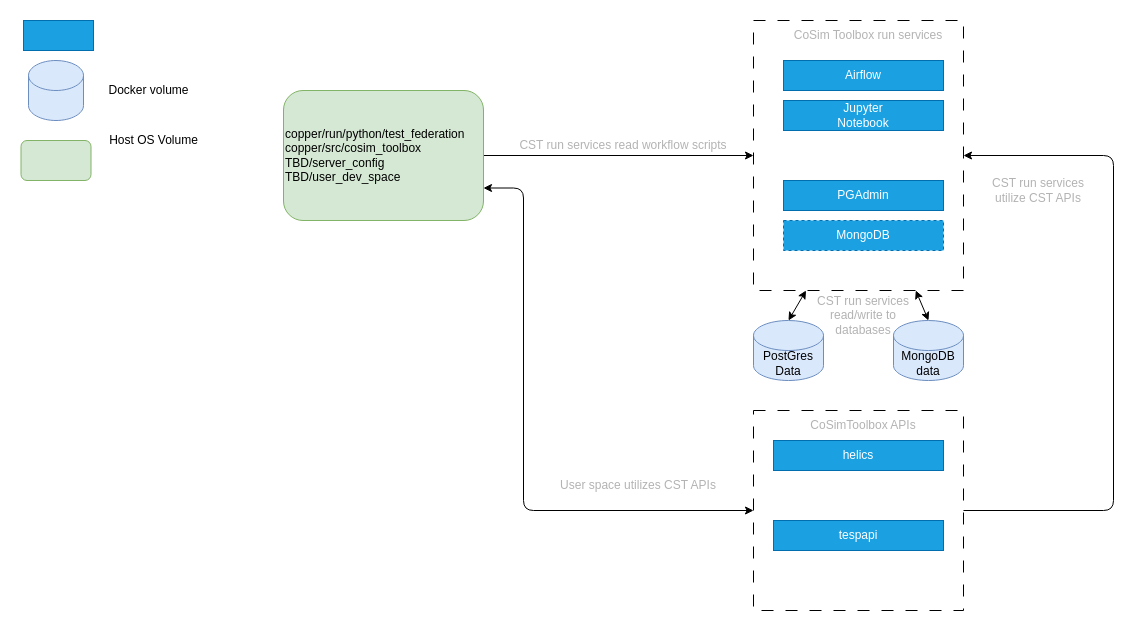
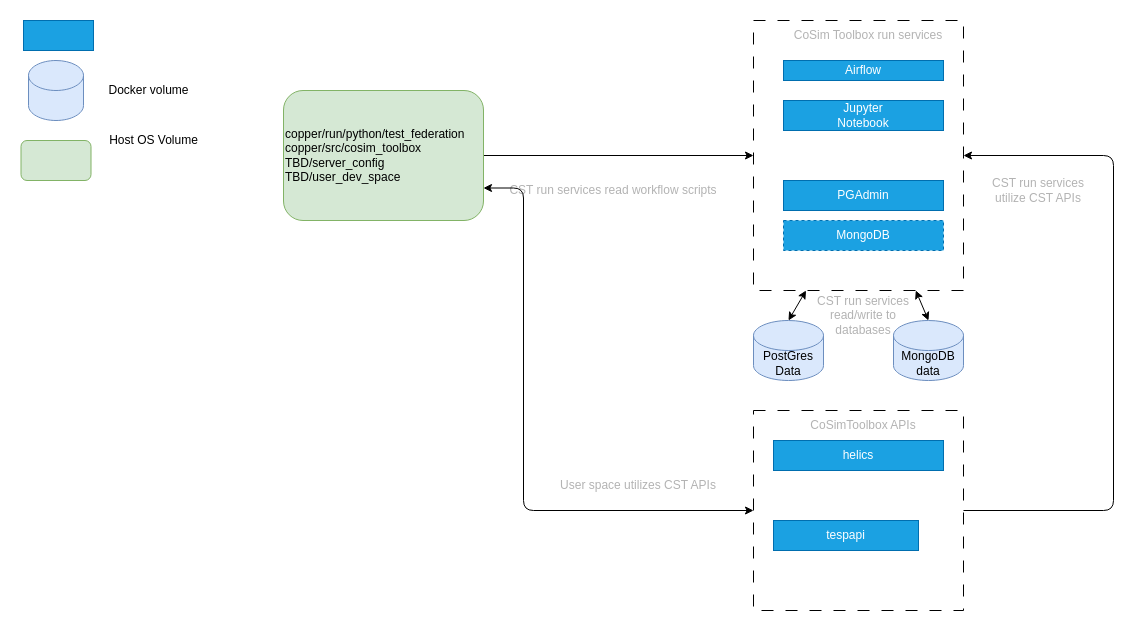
  <mxCell id="0" />
  <mxCell id="1" parent="0" />
  <mxCell id="2" value="" style="rounded=0;whiteSpace=wrap;html=1;fontColor=#000000;fillColor=none;dashed=1;dashPattern=12 12;" vertex="1" parent="1"><mxGeometry x="753" y="410" width="210" height="200" as="geometry" /></mxCell>
  <mxCell id="3" style="edgeStyle=elbowEdgeStyle;html=1;exitX=1;exitY=0.5;exitDx=0;exitDy=0;entryX=1;entryY=0.5;entryDx=0;entryDy=0;fontColor=#B3B3B3;startArrow=classic;startFill=1;endArrow=none;endFill=0;" edge="1" parent="1" source="4" target="2"><mxGeometry relative="1" as="geometry"><Array as="points"><mxPoint x="1113" y="300" /></Array></mxGeometry></mxCell>
  <mxCell id="4" value="" style="rounded=0;whiteSpace=wrap;html=1;fontColor=#000000;fillColor=none;dashed=1;dashPattern=12 12;" vertex="1" parent="1"><mxGeometry x="753" y="20" width="210" height="270" as="geometry" /></mxCell>
  <mxCell id="5" value="" style="rounded=0;whiteSpace=wrap;html=1;fillColor=#1ba1e2;fontColor=#ffffff;strokeColor=#006EAF;" vertex="1" parent="1"><mxGeometry x="23" y="20" width="70" height="30" as="geometry" /></mxCell>
  <mxCell id="6" value="" style="shape=cylinder3;whiteSpace=wrap;html=1;boundedLbl=1;backgroundOutline=1;size=15;fillColor=#dae8fc;strokeColor=#6c8ebf;" vertex="1" parent="1"><mxGeometry x="28" y="60" width="55" height="60" as="geometry" /></mxCell>
  <mxCell id="7" value="Docker volume" style="text;html=1;align=center;verticalAlign=middle;resizable=0;points=[];autosize=1;strokeColor=none;fillColor=none;" vertex="1" parent="1"><mxGeometry x="98" y="75" width="100" height="30" as="geometry" /></mxCell>
  <mxCell id="8" value="" style="rounded=1;whiteSpace=wrap;html=1;fillColor=#d5e8d4;strokeColor=#82b366;" vertex="1" parent="1"><mxGeometry x="20.5" y="140" width="70" height="40" as="geometry" /></mxCell>
  <mxCell id="9" value="Host OS Volume" style="text;html=1;align=center;verticalAlign=middle;resizable=0;points=[];autosize=1;strokeColor=none;fillColor=none;" vertex="1" parent="1"><mxGeometry x="98" y="125" width="110" height="30" as="geometry" /></mxCell>
- <mxCell id="10" value="Airflow" style="rounded=0;whiteSpace=wrap;html=1;fillColor=#1ba1e2;fontColor=#ffffff;strokeColor=#006EAF;" vertex="1" parent="1"><mxGeometry x="783" y="60" width="160" height="30" as="geometry" /></mxCell>
+ <mxCell id="10" value="Airflow" style="rounded=0;whiteSpace=wrap;html=1;fillColor=#1ba1e2;fontColor=#ffffff;strokeColor=#006EAF;" vertex="1" parent="1"><mxGeometry x="783" y="60" width="160" height="20" as="geometry" /></mxCell>
  <mxCell id="11" value="Jupyter&lt;br&gt;Notebook" style="rounded=0;whiteSpace=wrap;html=1;fillColor=#1ba1e2;fontColor=#ffffff;strokeColor=#006EAF;" vertex="1" parent="1"><mxGeometry x="783" y="100" width="160" height="30" as="geometry" /></mxCell>
  <mxCell id="12" style="edgeStyle=none;html=1;exitX=0.5;exitY=0;exitDx=0;exitDy=0;exitPerimeter=0;entryX=0.25;entryY=1;entryDx=0;entryDy=0;fontColor=#000000;startArrow=classic;startFill=1;" edge="1" parent="1" source="13" target="4"><mxGeometry relative="1" as="geometry" /></mxCell>
  <mxCell id="13" value="&lt;font color=&quot;#000000&quot;&gt;PostGres&lt;br&gt;Data&lt;br&gt;&lt;/font&gt;" style="shape=cylinder3;whiteSpace=wrap;html=1;boundedLbl=1;backgroundOutline=1;size=15;fillColor=#dae8fc;strokeColor=#6c8ebf;" vertex="1" parent="1"><mxGeometry x="753" y="320" width="70" height="60" as="geometry" /></mxCell>
  <mxCell id="14" value="&lt;font color=&quot;#000000&quot;&gt;MongoDB&lt;br&gt;data&lt;br&gt;&lt;/font&gt;" style="shape=cylinder3;whiteSpace=wrap;html=1;boundedLbl=1;backgroundOutline=1;size=15;fillColor=#dae8fc;strokeColor=#6c8ebf;" vertex="1" parent="1"><mxGeometry x="893" y="320" width="70" height="60" as="geometry" /></mxCell>
  <mxCell id="15" style="edgeStyle=none;html=1;exitX=0.5;exitY=0;exitDx=0;exitDy=0;exitPerimeter=0;fontColor=#000000;startArrow=classic;startFill=1;" edge="1" parent="1" source="14" target="4"><mxGeometry relative="1" as="geometry"><mxPoint x="828" y="250" as="sourcePoint" /><mxPoint x="833" y="230" as="targetPoint" /></mxGeometry></mxCell>
  <mxCell id="16" style="edgeStyle=none;html=1;exitX=1;exitY=0.5;exitDx=0;exitDy=0;fontColor=#B3B3B3;startArrow=none;startFill=0;" edge="1" parent="1" source="17" target="4"><mxGeometry relative="1" as="geometry" /></mxCell>
  <mxCell id="17" value="&lt;font color=&quot;#000000&quot;&gt;copper/run/python/test_federation&lt;br&gt;copper/src/cosim_toolbox&lt;br&gt;TBD/server_config&lt;br&gt;TBD/user_dev_space&lt;br&gt;&lt;/font&gt;" style="rounded=1;whiteSpace=wrap;html=1;fillColor=#d5e8d4;strokeColor=#82b366;align=left;" vertex="1" parent="1"><mxGeometry x="283" y="90" width="200" height="130" as="geometry" /></mxCell>
  <mxCell id="18" value="&lt;font color=&quot;#b3b3b3&quot;&gt;CoSim Toolbox run services&lt;/font&gt;" style="text;strokeColor=none;align=center;fillColor=none;html=1;verticalAlign=middle;whiteSpace=wrap;rounded=0;fontColor=#4D4D4D;" vertex="1" parent="1"><mxGeometry x="783" y="20" width="170" height="30" as="geometry" /></mxCell>
- <mxCell id="19" value="&lt;font color=&quot;#b3b3b3&quot;&gt;CST run services read workflow scripts&lt;/font&gt;" style="text;strokeColor=none;align=center;fillColor=none;html=1;verticalAlign=middle;whiteSpace=wrap;rounded=0;fontColor=#4D4D4D;" vertex="1" parent="1"><mxGeometry x="513" y="130" width="220" height="30" as="geometry" /></mxCell>
+ <mxCell id="19" value="&lt;font color=&quot;#b3b3b3&quot;&gt;CST run services read workflow scripts&lt;/font&gt;" style="text;strokeColor=none;align=center;fillColor=none;html=1;verticalAlign=middle;whiteSpace=wrap;rounded=0;fontColor=#4D4D4D;" vertex="1" parent="1"><mxGeometry x="503" y="175" width="220" height="30" as="geometry" /></mxCell>
  <mxCell id="20" value="&lt;font color=&quot;#b3b3b3&quot;&gt;CST run services read/write to databases&lt;/font&gt;" style="text;strokeColor=none;align=center;fillColor=none;html=1;verticalAlign=middle;whiteSpace=wrap;rounded=0;fontColor=#4D4D4D;" vertex="1" parent="1"><mxGeometry x="808" y="300" width="110" height="30" as="geometry" /></mxCell>
  <mxCell id="21" value="&lt;font color=&quot;#b3b3b3&quot;&gt;CoSimToolbox APIs&lt;/font&gt;" style="text;strokeColor=none;align=center;fillColor=none;html=1;verticalAlign=middle;whiteSpace=wrap;rounded=0;fontColor=#4D4D4D;" vertex="1" parent="1"><mxGeometry x="778" y="410" width="170" height="30" as="geometry" /></mxCell>
  <mxCell id="22" value="helics" style="rounded=0;whiteSpace=wrap;html=1;fillColor=#1ba1e2;fontColor=#ffffff;strokeColor=#006EAF;" vertex="1" parent="1"><mxGeometry x="773" y="440" width="170" height="30" as="geometry" /></mxCell>
- <mxCell id="23" value="tespapi" style="rounded=0;whiteSpace=wrap;html=1;fillColor=#1ba1e2;fontColor=#ffffff;strokeColor=#006EAF;" vertex="1" parent="1"><mxGeometry x="773" y="520" width="170" height="30" as="geometry" /></mxCell>
+ <mxCell id="23" value="tespapi" style="rounded=0;whiteSpace=wrap;html=1;fillColor=#1ba1e2;fontColor=#ffffff;strokeColor=#006EAF;" vertex="1" parent="1"><mxGeometry x="773" y="520" width="145" height="30" as="geometry" /></mxCell>
  <mxCell id="24" value="&lt;font color=&quot;#b3b3b3&quot;&gt;CST run services utilize CST APIs&lt;/font&gt;" style="text;strokeColor=none;align=center;fillColor=none;html=1;verticalAlign=middle;whiteSpace=wrap;rounded=0;fontColor=#4D4D4D;" vertex="1" parent="1"><mxGeometry x="983" y="175" width="110" height="30" as="geometry" /></mxCell>
  <mxCell id="25" style="edgeStyle=elbowEdgeStyle;html=1;exitX=1;exitY=0.75;exitDx=0;exitDy=0;entryX=0;entryY=0.5;entryDx=0;entryDy=0;fontColor=#B3B3B3;startArrow=classic;startFill=1;endArrow=classic;endFill=1;" edge="1" parent="1" source="17" target="2"><mxGeometry relative="1" as="geometry"><mxPoint x="308" y="250" as="sourcePoint" /><mxPoint x="308" y="630" as="targetPoint" /><Array as="points"><mxPoint x="523" y="320" /></Array></mxGeometry></mxCell>
  <mxCell id="26" value="&lt;font color=&quot;#b3b3b3&quot;&gt;User space utilizes CST APIs&lt;/font&gt;" style="text;strokeColor=none;align=center;fillColor=none;html=1;verticalAlign=middle;whiteSpace=wrap;rounded=0;fontColor=#4D4D4D;" vertex="1" parent="1"><mxGeometry x="533" y="470" width="210" height="30" as="geometry" /></mxCell>
  <mxCell id="27" value="PGAdmin" style="rounded=0;whiteSpace=wrap;html=1;fillColor=#1ba1e2;fontColor=#ffffff;strokeColor=#006EAF;" vertex="1" parent="1"><mxGeometry x="783" y="180" width="160" height="30" as="geometry" /></mxCell>
  <mxCell id="28" value="MongoDB" style="rounded=0;whiteSpace=wrap;html=1;fillColor=#1ba1e2;fontColor=#ffffff;strokeColor=#006EAF;dashed=1;" vertex="1" parent="1"><mxGeometry x="783" y="220" width="160" height="30" as="geometry" /></mxCell>
